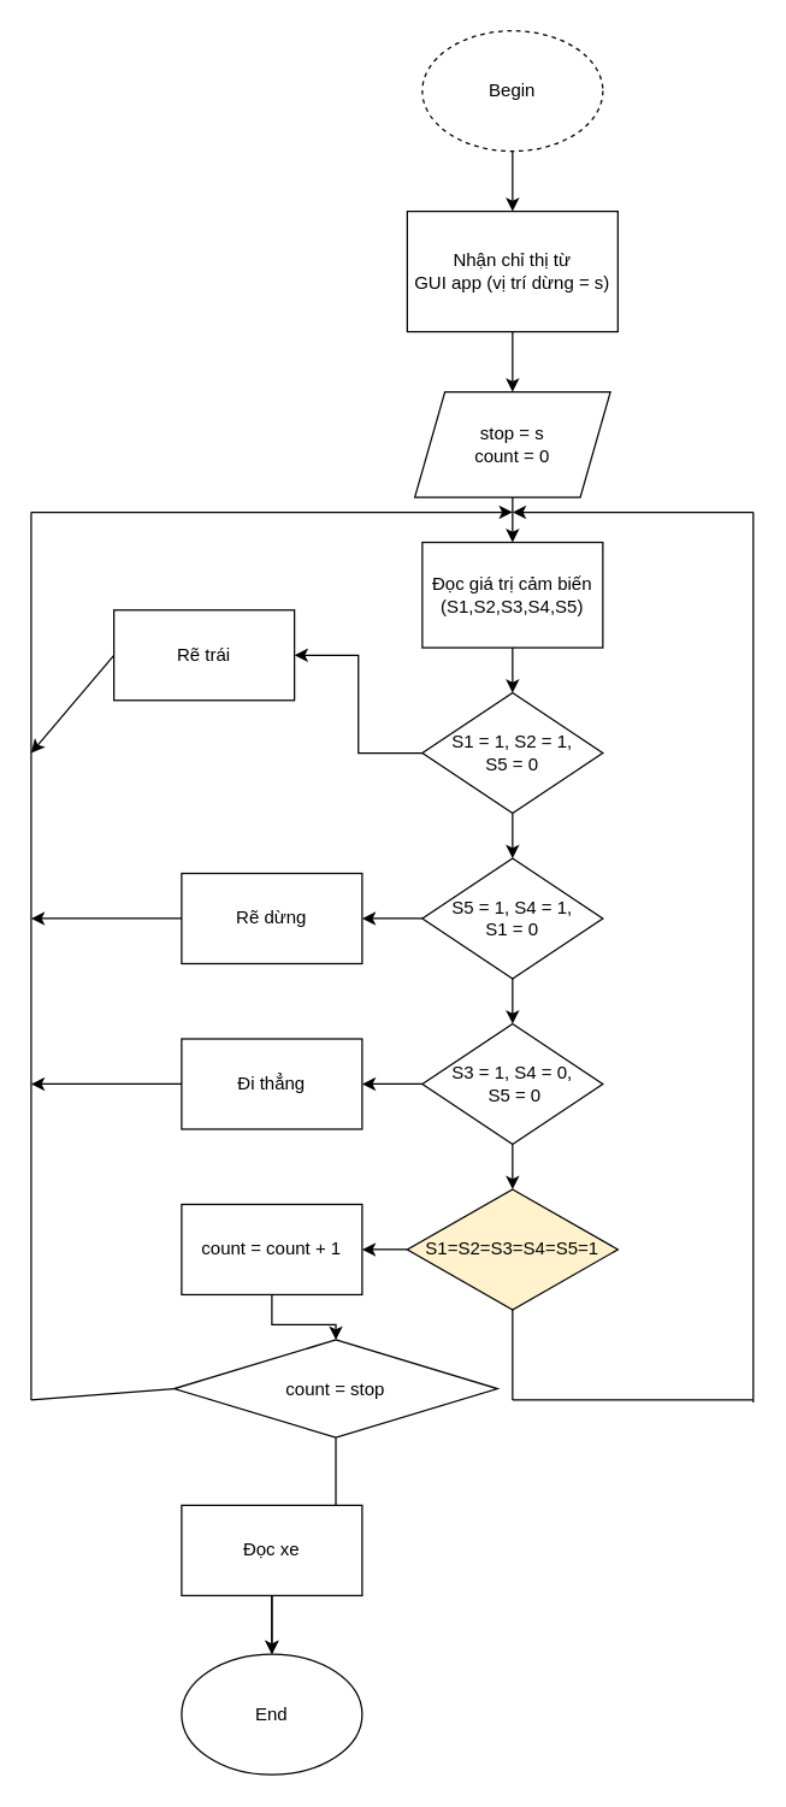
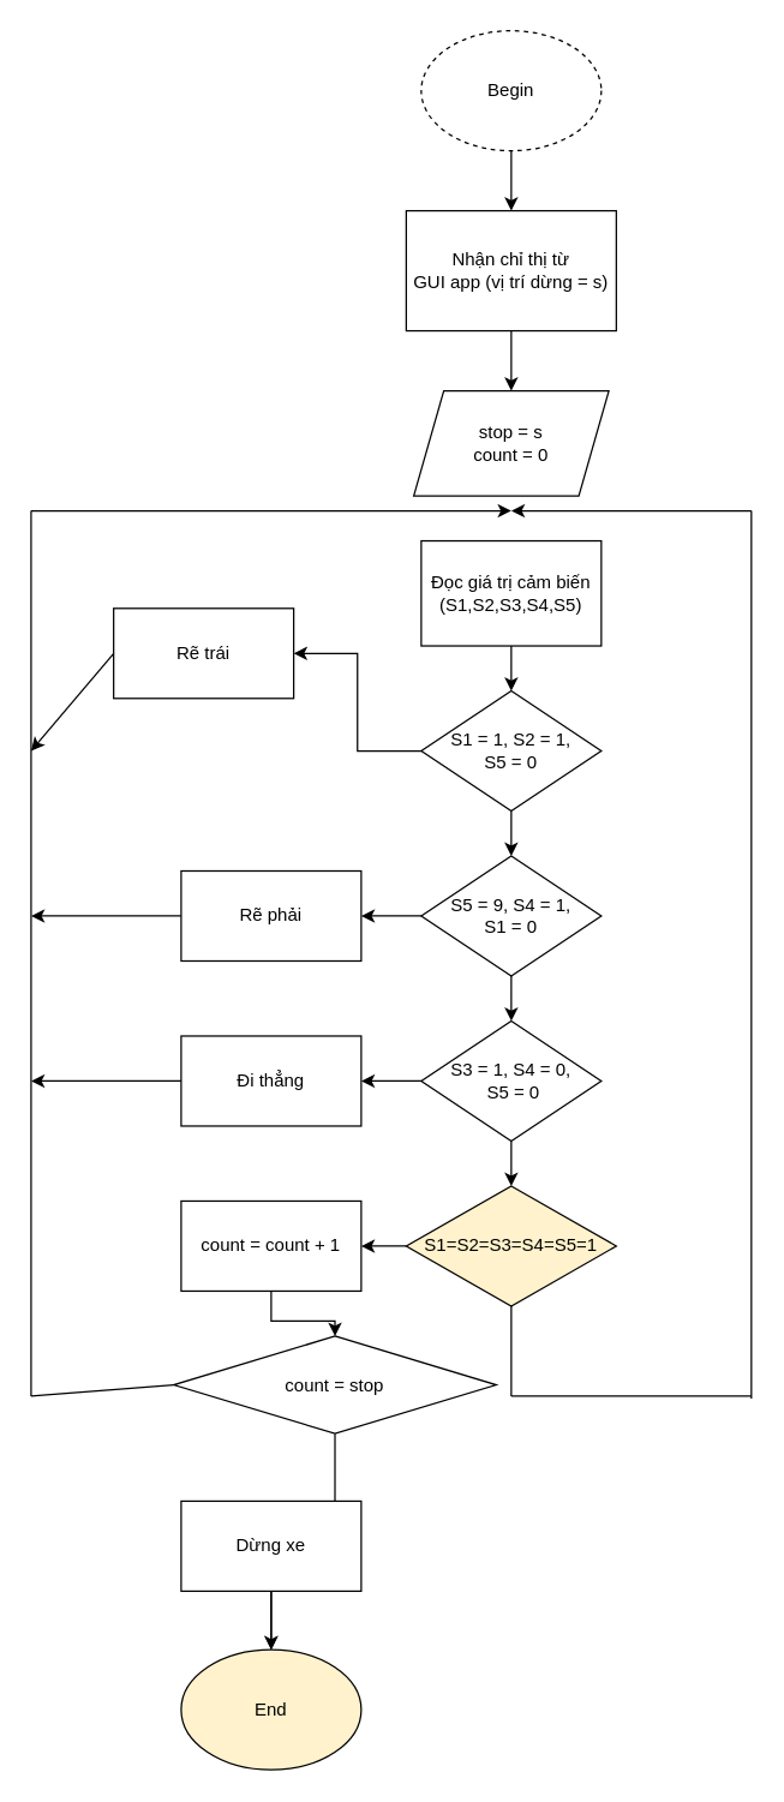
  <mxCell id="0" />
  <mxCell id="1" parent="0" />
  <mxCell id="2" value="" style="edgeStyle=orthogonalEdgeStyle;rounded=0;orthogonalLoop=1;jettySize=auto;html=1;" parent="1" source="3" target="7" edge="1"><mxGeometry relative="1" as="geometry" /></mxCell>
  <mxCell id="3" value="Begin" style="ellipse;whiteSpace=wrap;html=1;dashed=1;" parent="1" vertex="1"><mxGeometry x="280" width="120" height="80" as="geometry" y="20" /></mxCell>
- <mxCell id="4" value="" style="edgeStyle=orthogonalEdgeStyle;rounded=0;orthogonalLoop=1;jettySize=auto;html=1;" parent="1" source="5" target="13" edge="1"><mxGeometry relative="1" as="geometry" /></mxCell>
  <mxCell id="5" value="stop = s&lt;br&gt;count = 0" style="shape=parallelogram;perimeter=parallelogramPerimeter;whiteSpace=wrap;html=1;fixedSize=1;" parent="1" vertex="1"><mxGeometry x="275" y="260" width="130" height="70" as="geometry" /></mxCell>
  <mxCell id="6" value="" style="edgeStyle=orthogonalEdgeStyle;rounded=0;orthogonalLoop=1;jettySize=auto;html=1;" parent="1" source="7" target="5" edge="1"><mxGeometry relative="1" as="geometry" /></mxCell>
  <mxCell id="7" value="&lt;span&gt;Nhận chỉ thị từ&lt;/span&gt;&lt;br&gt;&lt;span&gt;GUI app (vị trí dừng = s)&lt;/span&gt;" style="rounded=0;whiteSpace=wrap;html=1;" parent="1" vertex="1"><mxGeometry x="270" y="140" width="140" height="80" as="geometry" /></mxCell>
  <mxCell id="8" value="" style="edgeStyle=orthogonalEdgeStyle;rounded=0;orthogonalLoop=1;jettySize=auto;html=1;" parent="1" source="10" target="11" edge="1"><mxGeometry relative="1" as="geometry" /></mxCell>
  <mxCell id="9" value="" style="edgeStyle=orthogonalEdgeStyle;rounded=0;orthogonalLoop=1;jettySize=auto;html=1;" edge="1" parent="1" source="10" target="16"><mxGeometry relative="1" as="geometry" /></mxCell>
  <mxCell id="10" value="S1 = 1, S2 = 1,&lt;br&gt;S5 = 0" style="rhombus;whiteSpace=wrap;html=1;" parent="1" vertex="1"><mxGeometry x="280" y="460" width="120" height="80" as="geometry" /></mxCell>
  <mxCell id="11" value="Rẽ trái" style="rounded=0;whiteSpace=wrap;html=1;" parent="1" vertex="1"><mxGeometry x="75" y="405" width="120" height="60" as="geometry" /></mxCell>
  <mxCell id="12" value="" style="edgeStyle=orthogonalEdgeStyle;rounded=0;orthogonalLoop=1;jettySize=auto;html=1;" edge="1" parent="1" source="13" target="10"><mxGeometry relative="1" as="geometry" /></mxCell>
  <mxCell id="13" value="&lt;span&gt;Đọc giá trị cảm biến&lt;/span&gt;&lt;br&gt;&lt;span&gt;(S1,S2,S3,S4,S5)&lt;/span&gt;" style="rounded=0;whiteSpace=wrap;html=1;" parent="1" vertex="1"><mxGeometry x="280" y="360" width="120" height="70" as="geometry" /></mxCell>
  <mxCell id="14" value="" style="edgeStyle=orthogonalEdgeStyle;rounded=0;orthogonalLoop=1;jettySize=auto;html=1;" parent="1" source="16" target="17" edge="1"><mxGeometry relative="1" as="geometry" /></mxCell>
  <mxCell id="15" value="" style="edgeStyle=orthogonalEdgeStyle;rounded=0;orthogonalLoop=1;jettySize=auto;html=1;" edge="1" parent="1" source="16" target="20"><mxGeometry relative="1" as="geometry" /></mxCell>
- <mxCell id="16" value="S5 = 1, S4 = 1,&lt;br&gt;S1 = 0" style="rhombus;whiteSpace=wrap;html=1;" parent="1" vertex="1"><mxGeometry x="280" y="570" width="120" height="80" as="geometry" /></mxCell>
- <mxCell id="17" value="Rẽ dừng" style="rounded=0;whiteSpace=wrap;html=1;" parent="1" vertex="1"><mxGeometry x="120" y="580" width="120" height="60" as="geometry" /></mxCell>
+ <mxCell id="16" value="S5 = 9, S4 = 1,&lt;br&gt;S1 = 0" style="rhombus;whiteSpace=wrap;html=1;" parent="1" vertex="1"><mxGeometry x="280" y="570" width="120" height="80" as="geometry" /></mxCell>
+ <mxCell id="17" value="Rẽ phải" style="rounded=0;whiteSpace=wrap;html=1;" parent="1" vertex="1"><mxGeometry x="120" y="580" width="120" height="60" as="geometry" /></mxCell>
  <mxCell id="18" value="" style="edgeStyle=orthogonalEdgeStyle;rounded=0;orthogonalLoop=1;jettySize=auto;html=1;" edge="1" parent="1" source="20" target="21"><mxGeometry relative="1" as="geometry" /></mxCell>
  <mxCell id="19" value="" style="edgeStyle=orthogonalEdgeStyle;rounded=0;orthogonalLoop=1;jettySize=auto;html=1;" edge="1" parent="1" source="20" target="23"><mxGeometry relative="1" as="geometry" /></mxCell>
  <mxCell id="20" value="S3 = 1, S4 = 0,&lt;br&gt;&amp;nbsp;S5 = 0" style="rhombus;whiteSpace=wrap;html=1;" parent="1" vertex="1"><mxGeometry x="280" y="680" width="120" height="80" as="geometry" /></mxCell>
  <mxCell id="21" value="Đi thẳng" style="rounded=0;whiteSpace=wrap;html=1;" parent="1" vertex="1"><mxGeometry x="120" y="690" width="120" height="60" as="geometry" /></mxCell>
  <mxCell id="22" value="" style="edgeStyle=orthogonalEdgeStyle;rounded=0;orthogonalLoop=1;jettySize=auto;html=1;" edge="1" parent="1" source="23" target="30"><mxGeometry relative="1" as="geometry" /></mxCell>
  <mxCell id="23" value="S1=S2=S3=S4=S5=1" style="rhombus;whiteSpace=wrap;html=1;fillColor=#fff2cc;" parent="1" vertex="1"><mxGeometry x="270" y="790" width="140" height="80" as="geometry" /></mxCell>
  <mxCell id="24" value="" style="edgeStyle=orthogonalEdgeStyle;rounded=0;orthogonalLoop=1;jettySize=auto;html=1;" edge="1" parent="1" source="25" target="28"><mxGeometry relative="1" as="geometry" /></mxCell>
  <mxCell id="25" value="count = stop" style="rhombus;whiteSpace=wrap;html=1;" parent="1" vertex="1"><mxGeometry x="115" y="890" width="215" height="65" as="geometry" /></mxCell>
  <mxCell id="26" value="" style="edgeStyle=orthogonalEdgeStyle;rounded=0;orthogonalLoop=1;jettySize=auto;html=1;" edge="1" parent="1" source="27" target="28"><mxGeometry relative="1" as="geometry" /></mxCell>
- <mxCell id="27" value="Đọc xe" style="rounded=0;whiteSpace=wrap;html=1;" parent="1" vertex="1"><mxGeometry x="120" y="1000" width="120" height="60" as="geometry" /></mxCell>
- <mxCell id="28" value="End&lt;br&gt;" style="ellipse;whiteSpace=wrap;html=1;" parent="1" vertex="1"><mxGeometry x="120" y="1099" width="120" height="80" as="geometry" /></mxCell>
+ <mxCell id="27" value="Dừng xe" style="rounded=0;whiteSpace=wrap;html=1;" parent="1" vertex="1"><mxGeometry x="120" y="1000" width="120" height="60" as="geometry" /></mxCell>
+ <mxCell id="28" value="End&lt;br&gt;" style="ellipse;whiteSpace=wrap;html=1;fillColor=#fff2cc;" parent="1" vertex="1"><mxGeometry x="120" y="1099" width="120" height="80" as="geometry" /></mxCell>
  <mxCell id="29" value="" style="edgeStyle=orthogonalEdgeStyle;rounded=0;orthogonalLoop=1;jettySize=auto;html=1;" edge="1" parent="1" source="30" target="25"><mxGeometry relative="1" as="geometry" /></mxCell>
  <mxCell id="30" value="count = count + 1" style="rounded=0;whiteSpace=wrap;html=1;" parent="1" vertex="1"><mxGeometry x="120" y="800" width="120" height="60" as="geometry" /></mxCell>
  <mxCell id="31" value="" style="endArrow=none;html=1;exitX=0;exitY=0.5;exitDx=0;exitDy=0;" edge="1" parent="1" source="25"><mxGeometry width="50" height="50" relative="1" as="geometry"><mxPoint x="220" y="790" as="sourcePoint" /><mxPoint x="20" y="930" as="targetPoint" /></mxGeometry></mxCell>
  <mxCell id="32" value="" style="endArrow=none;html=1;entryX=0.5;entryY=1;entryDx=0;entryDy=0;" edge="1" parent="1" target="23"><mxGeometry width="50" height="50" relative="1" as="geometry"><mxPoint x="340" y="930" as="sourcePoint" /><mxPoint x="270" y="750" as="targetPoint" /></mxGeometry></mxCell>
  <mxCell id="33" value="" style="endArrow=none;html=1;" edge="1" parent="1"><mxGeometry width="50" height="50" relative="1" as="geometry"><mxPoint x="340" y="930" as="sourcePoint" /><mxPoint x="500" y="930" as="targetPoint" /></mxGeometry></mxCell>
  <mxCell id="34" value="" style="endArrow=classic;html=1;" edge="1" parent="1"><mxGeometry width="50" height="50" relative="1" as="geometry"><mxPoint x="20" y="340" as="sourcePoint" /><mxPoint x="340" y="340" as="targetPoint" /></mxGeometry></mxCell>
  <mxCell id="35" value="" style="endArrow=none;html=1;" edge="1" parent="1"><mxGeometry width="50" height="50" relative="1" as="geometry"><mxPoint x="20" y="930" as="sourcePoint" /><mxPoint x="20" y="340" as="targetPoint" /></mxGeometry></mxCell>
  <mxCell id="36" value="" style="endArrow=classic;html=1;exitX=0;exitY=0.5;exitDx=0;exitDy=0;" edge="1" parent="1" source="11"><mxGeometry width="50" height="50" relative="1" as="geometry"><mxPoint x="220" y="600" as="sourcePoint" /><mxPoint x="20" y="500" as="targetPoint" /></mxGeometry></mxCell>
  <mxCell id="37" value="" style="endArrow=classic;html=1;exitX=0;exitY=0.5;exitDx=0;exitDy=0;" edge="1" parent="1" source="17"><mxGeometry width="50" height="50" relative="1" as="geometry"><mxPoint x="220" y="660" as="sourcePoint" /><mxPoint x="20" y="610" as="targetPoint" /></mxGeometry></mxCell>
  <mxCell id="38" value="" style="endArrow=classic;html=1;exitX=0;exitY=0.5;exitDx=0;exitDy=0;" edge="1" parent="1" source="21"><mxGeometry width="50" height="50" relative="1" as="geometry"><mxPoint x="220" y="720" as="sourcePoint" /><mxPoint x="20" y="720" as="targetPoint" /></mxGeometry></mxCell>
  <mxCell id="39" value="" style="endArrow=none;html=1;" edge="1" parent="1"><mxGeometry width="50" height="50" relative="1" as="geometry"><mxPoint x="500" y="931.6" as="sourcePoint" /><mxPoint x="500" y="340" as="targetPoint" /></mxGeometry></mxCell>
  <mxCell id="40" value="" style="endArrow=classic;html=1;" edge="1" parent="1"><mxGeometry width="50" height="50" relative="1" as="geometry"><mxPoint x="500" y="340" as="sourcePoint" /><mxPoint x="340" y="340" as="targetPoint" /></mxGeometry></mxCell>
